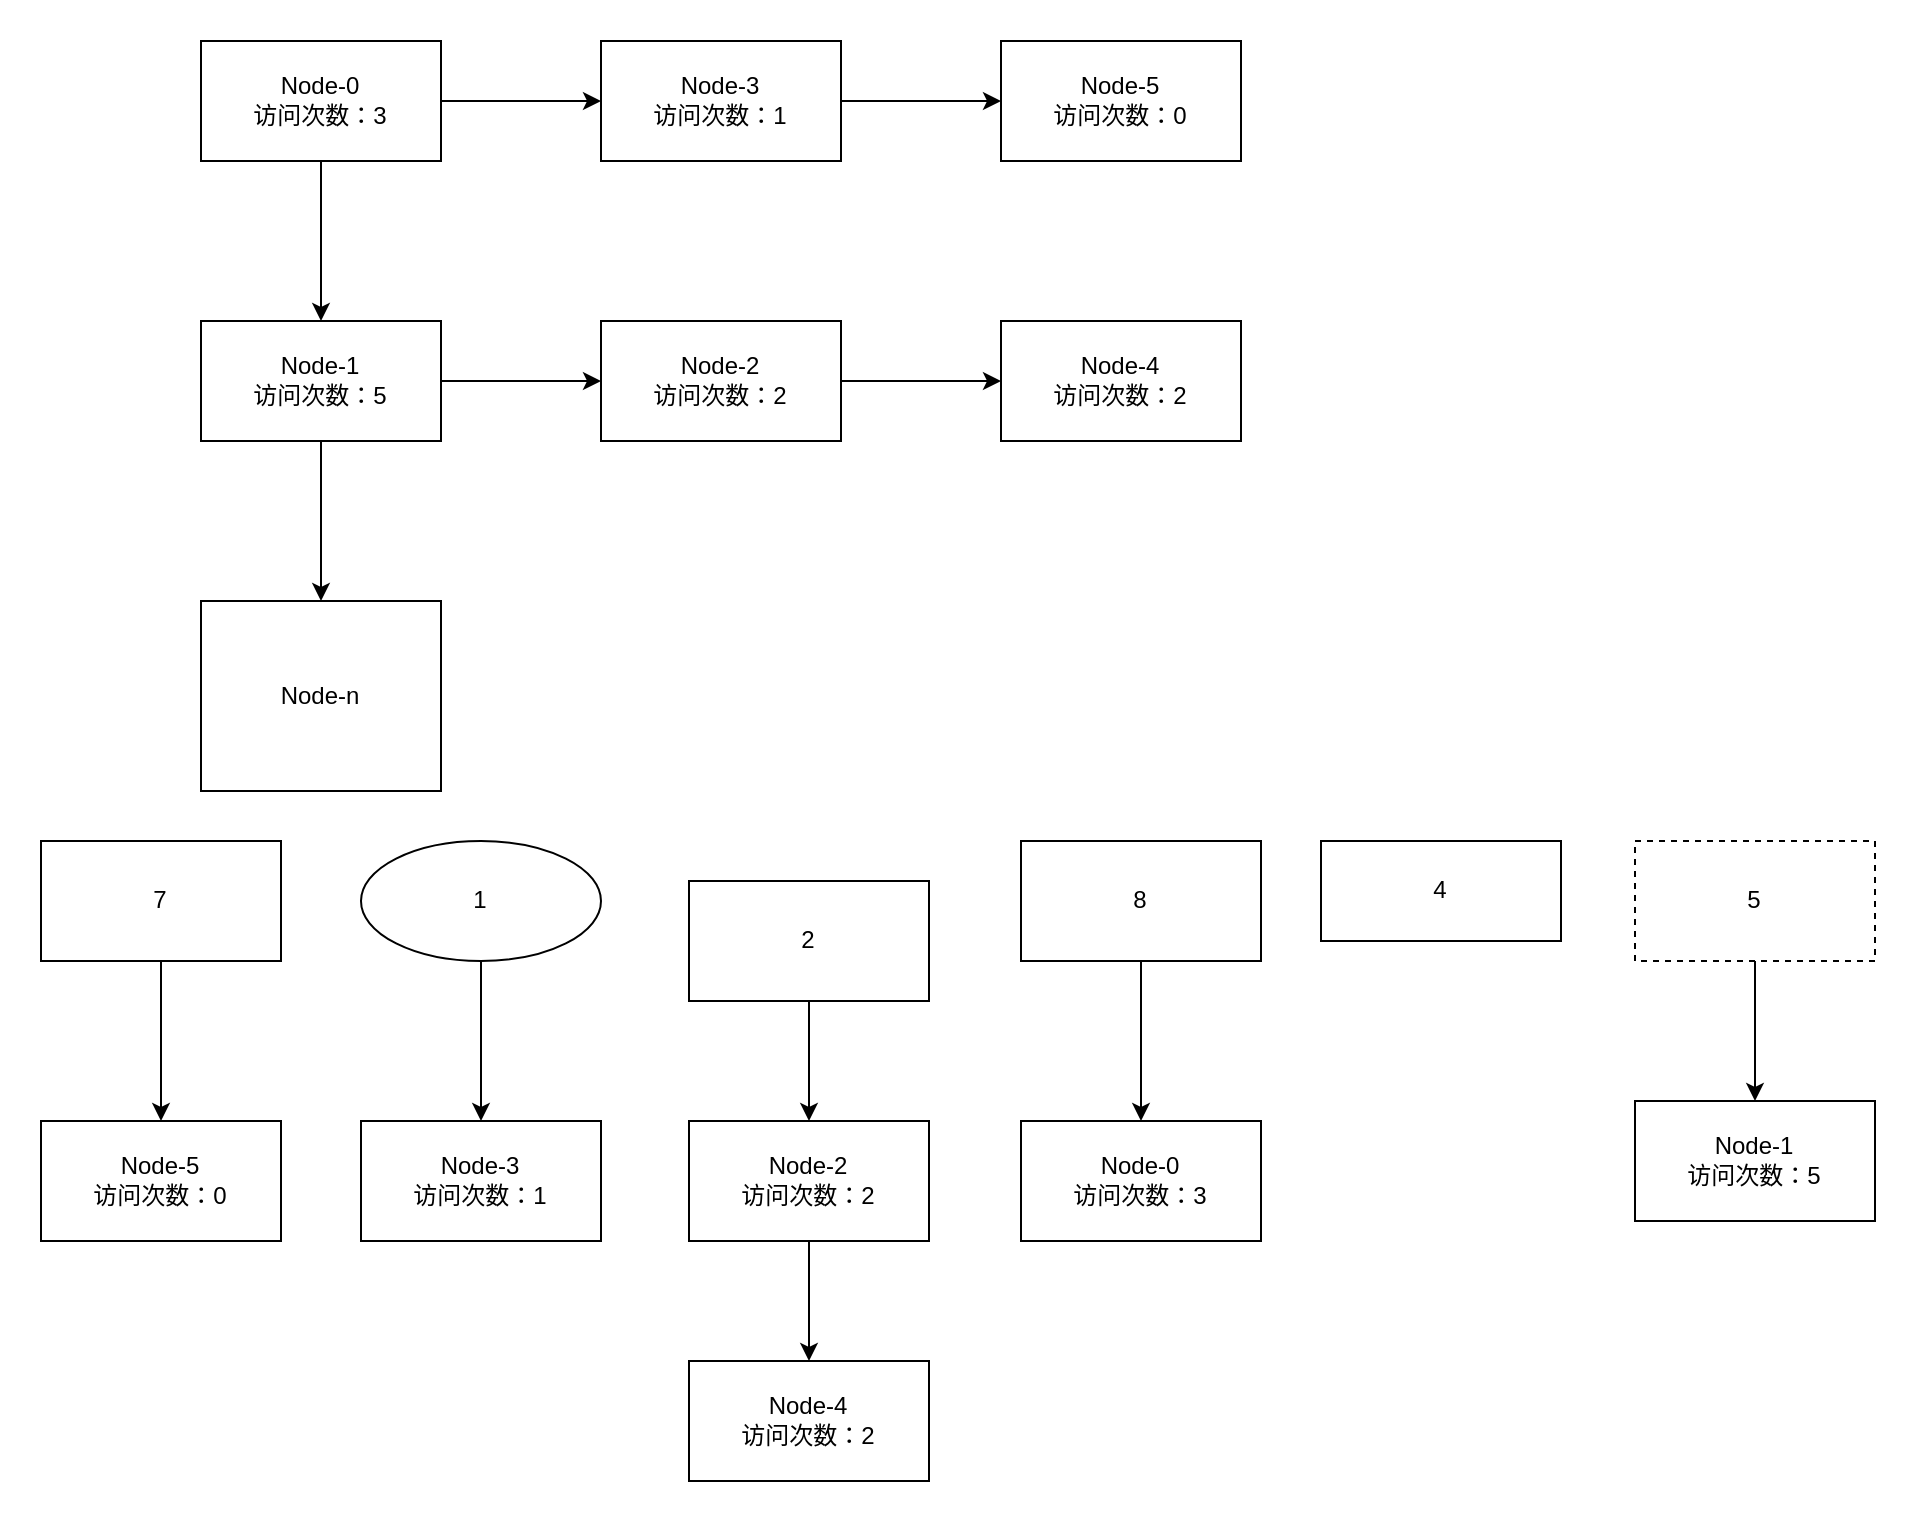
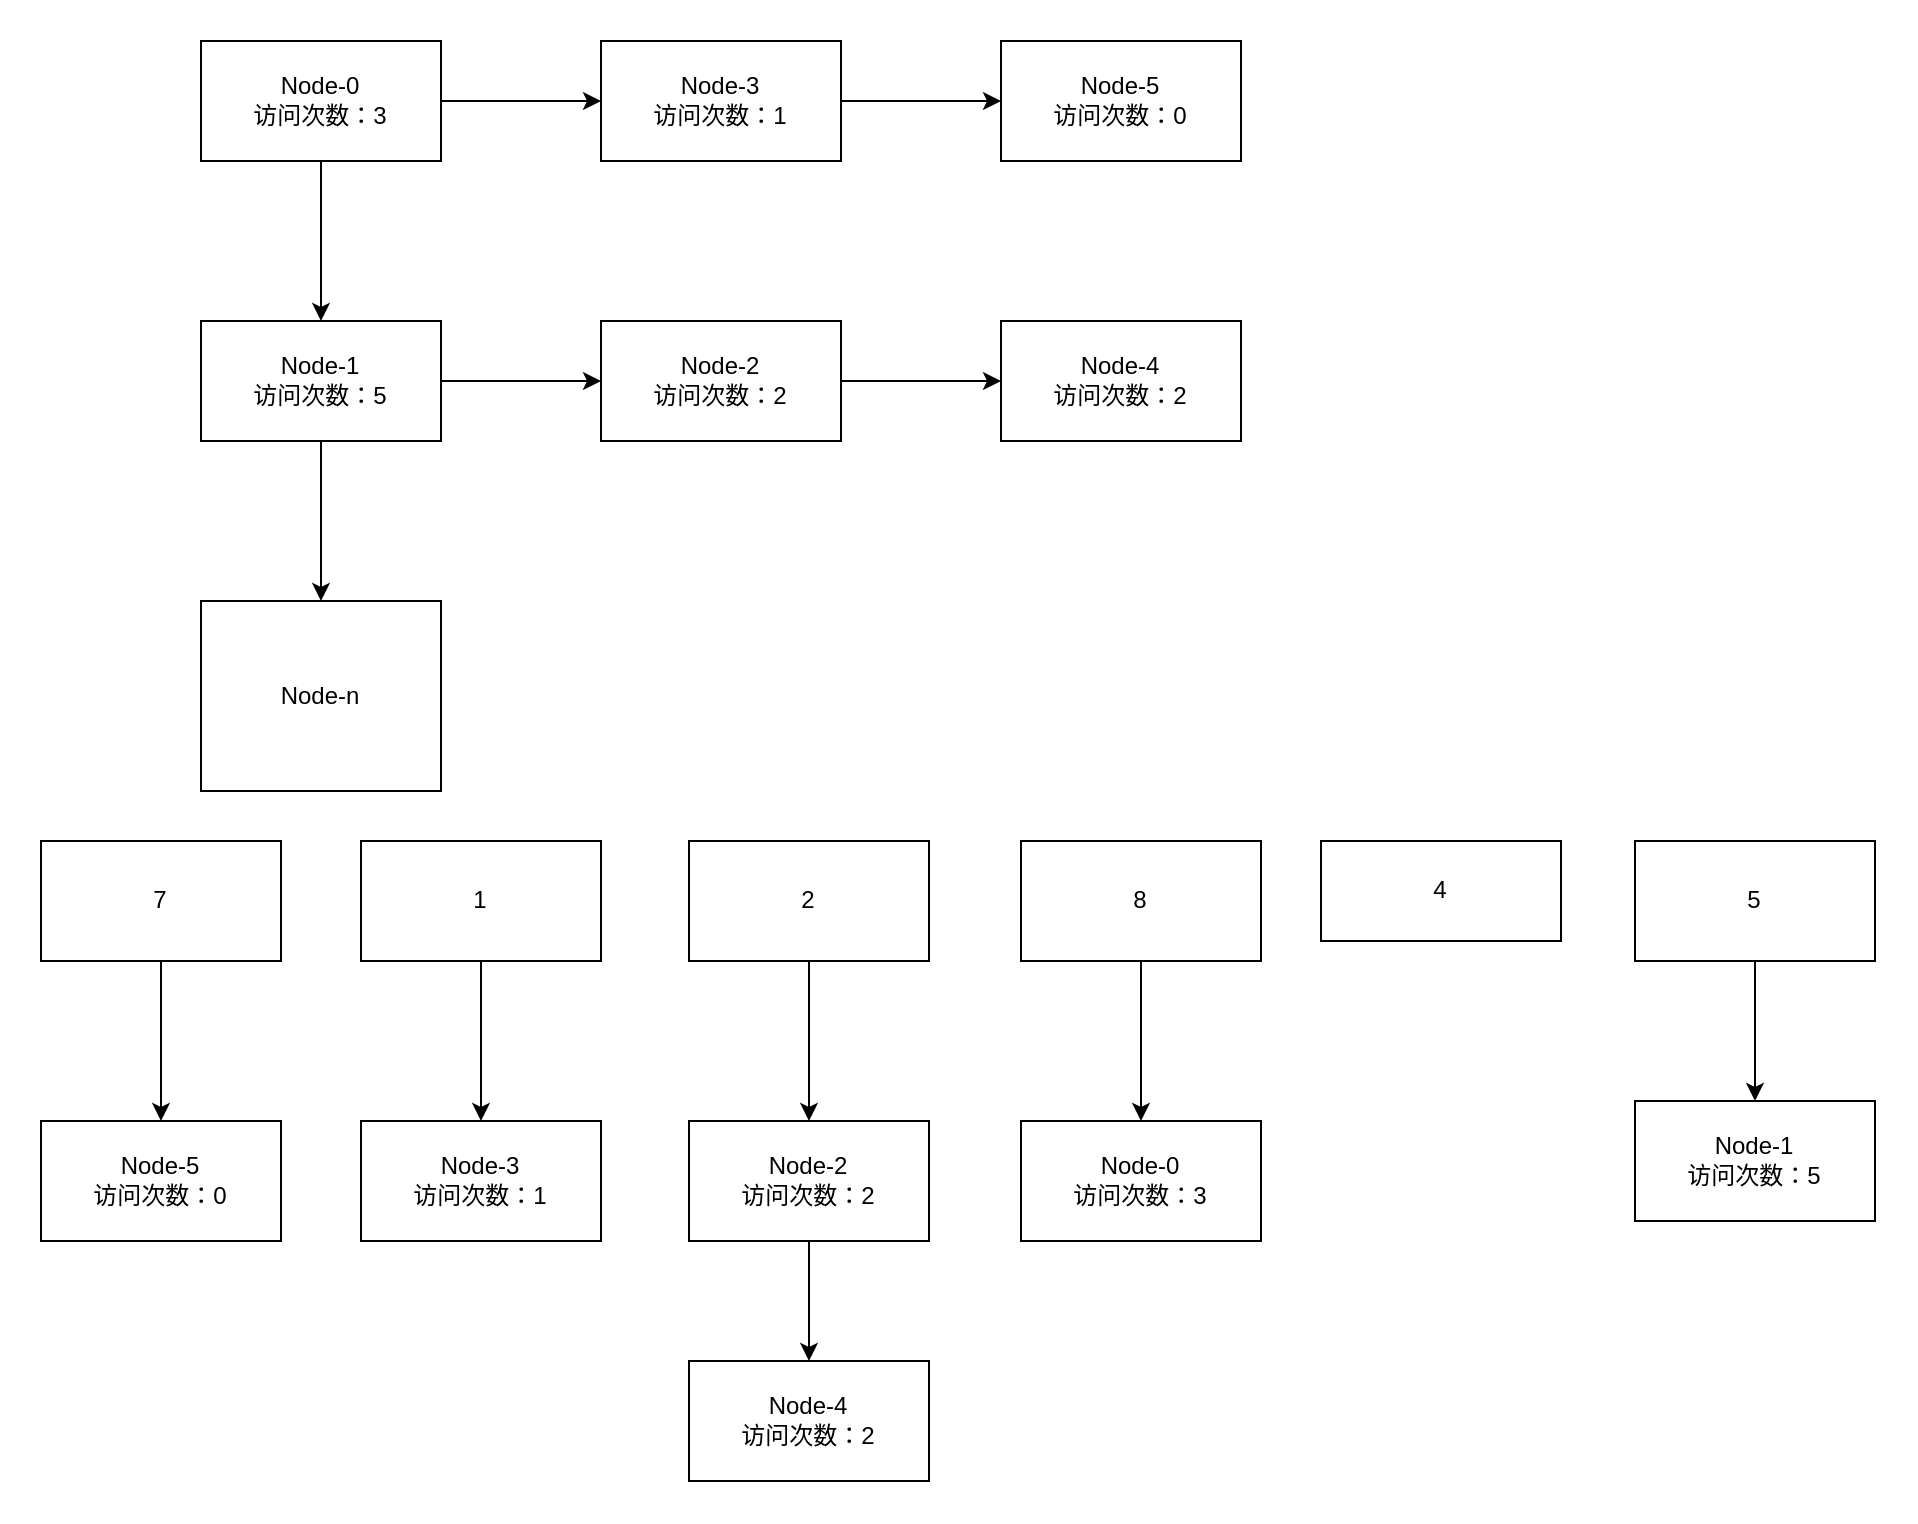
  <mxCell id="0" />
  <mxCell id="1" parent="0" />
  <mxCell id="2" value="" style="edgeStyle=orthogonalEdgeStyle;rounded=0;orthogonalLoop=1;jettySize=auto;html=1;" parent="1" source="4" target="7" edge="1"><mxGeometry relative="1" as="geometry" /></mxCell>
  <mxCell id="3" value="" style="edgeStyle=orthogonalEdgeStyle;rounded=0;orthogonalLoop=1;jettySize=auto;html=1;" parent="1" source="4" target="10" edge="1"><mxGeometry relative="1" as="geometry" /></mxCell>
  <mxCell id="4" value="Node-0&lt;br&gt;访问次数：3" style="rounded=0;whiteSpace=wrap;html=1;" parent="1" vertex="1"><mxGeometry x="100" y="20" width="120" height="60" as="geometry" /></mxCell>
  <mxCell id="5" value="" style="edgeStyle=orthogonalEdgeStyle;rounded=0;orthogonalLoop=1;jettySize=auto;html=1;" parent="1" source="7" target="8" edge="1"><mxGeometry relative="1" as="geometry" /></mxCell>
  <mxCell id="6" value="" style="edgeStyle=orthogonalEdgeStyle;rounded=0;orthogonalLoop=1;jettySize=auto;html=1;" parent="1" source="7" target="12" edge="1"><mxGeometry relative="1" as="geometry" /></mxCell>
  <mxCell id="7" value="Node-1&lt;br&gt;访问次数：5" style="rounded=0;whiteSpace=wrap;html=1;" parent="1" vertex="1"><mxGeometry x="100" y="160" width="120" height="60" as="geometry" /></mxCell>
  <mxCell id="8" value="Node-n" style="rounded=0;whiteSpace=wrap;html=1;" parent="1" vertex="1"><mxGeometry x="100" y="300" width="120" height="95" as="geometry" /></mxCell>
  <mxCell id="9" value="" style="edgeStyle=orthogonalEdgeStyle;rounded=0;orthogonalLoop=1;jettySize=auto;html=1;" edge="1" parent="1" source="10" target="31"><mxGeometry relative="1" as="geometry" /></mxCell>
  <mxCell id="10" value="Node-3&lt;br&gt;访问次数：1" style="rounded=0;whiteSpace=wrap;html=1;" parent="1" vertex="1"><mxGeometry x="300" y="20" width="120" height="60" as="geometry" /></mxCell>
  <mxCell id="11" value="" style="edgeStyle=orthogonalEdgeStyle;rounded=0;orthogonalLoop=1;jettySize=auto;html=1;" parent="1" source="12" target="13" edge="1"><mxGeometry relative="1" as="geometry" /></mxCell>
  <mxCell id="12" value="Node-2&lt;br&gt;访问次数：2" style="rounded=0;whiteSpace=wrap;html=1;" parent="1" vertex="1"><mxGeometry x="300" y="160" width="120" height="60" as="geometry" /></mxCell>
  <mxCell id="13" value="Node-4&lt;br&gt;访问次数：2" style="rounded=0;whiteSpace=wrap;html=1;" parent="1" vertex="1"><mxGeometry x="500" y="160" width="120" height="60" as="geometry" /></mxCell>
  <mxCell id="14" value="" style="edgeStyle=orthogonalEdgeStyle;rounded=0;orthogonalLoop=1;jettySize=auto;html=1;" edge="1" parent="1" source="15" target="32"><mxGeometry relative="1" as="geometry" /></mxCell>
  <mxCell id="15" value="7" style="rounded=0;whiteSpace=wrap;html=1;" parent="1" vertex="1"><mxGeometry x="20" y="420" width="120" height="60" as="geometry" /></mxCell>
  <mxCell id="16" value="" style="edgeStyle=orthogonalEdgeStyle;rounded=0;orthogonalLoop=1;jettySize=auto;html=1;" parent="1" source="17" target="29" edge="1"><mxGeometry relative="1" as="geometry" /></mxCell>
  <mxCell id="17" value="8" style="rounded=0;whiteSpace=wrap;html=1;" parent="1" vertex="1"><mxGeometry x="510" y="420" width="120" height="60" as="geometry" /></mxCell>
  <mxCell id="18" value="" style="edgeStyle=orthogonalEdgeStyle;rounded=0;orthogonalLoop=1;jettySize=auto;html=1;" parent="1" source="19" target="25" edge="1"><mxGeometry relative="1" as="geometry" /></mxCell>
- <mxCell id="19" value="1" style="ellipse;whiteSpace=wrap;html=1;" parent="1" vertex="1"><mxGeometry x="180" y="420" width="120" height="60" as="geometry" /></mxCell>
+ <mxCell id="19" value="1" style="rounded=0;whiteSpace=wrap;html=1;" parent="1" vertex="1"><mxGeometry x="180" y="420" width="120" height="60" as="geometry" /></mxCell>
  <mxCell id="20" value="" style="edgeStyle=orthogonalEdgeStyle;rounded=0;orthogonalLoop=1;jettySize=auto;html=1;" parent="1" source="21" target="27" edge="1"><mxGeometry relative="1" as="geometry" /></mxCell>
- <mxCell id="21" value="2" style="rounded=0;whiteSpace=wrap;html=1;" parent="1" vertex="1"><mxGeometry x="344" y="440" width="120" height="60" as="geometry" /></mxCell>
+ <mxCell id="21" value="2" style="rounded=0;whiteSpace=wrap;html=1;" parent="1" vertex="1"><mxGeometry x="344" y="420" width="120" height="60" as="geometry" /></mxCell>
  <mxCell id="22" value="4" style="rounded=0;whiteSpace=wrap;html=1;" parent="1" vertex="1"><mxGeometry x="660" y="420" width="120" height="50" as="geometry" /></mxCell>
  <mxCell id="23" value="" style="edgeStyle=orthogonalEdgeStyle;rounded=0;orthogonalLoop=1;jettySize=auto;html=1;" parent="1" source="24" target="30" edge="1"><mxGeometry relative="1" as="geometry" /></mxCell>
- <mxCell id="24" value="5" style="rounded=0;whiteSpace=wrap;html=1;dashed=1;" parent="1" vertex="1"><mxGeometry x="817" y="420" width="120" height="60" as="geometry" /></mxCell>
+ <mxCell id="24" value="5" style="rounded=0;whiteSpace=wrap;html=1;" parent="1" vertex="1"><mxGeometry x="817" y="420" width="120" height="60" as="geometry" /></mxCell>
  <mxCell id="25" value="Node-3&lt;br&gt;访问次数：1" style="rounded=0;whiteSpace=wrap;html=1;" parent="1" vertex="1"><mxGeometry x="180" y="560" width="120" height="60" as="geometry" /></mxCell>
  <mxCell id="26" value="" style="edgeStyle=orthogonalEdgeStyle;rounded=0;orthogonalLoop=1;jettySize=auto;html=1;" parent="1" source="27" target="28" edge="1"><mxGeometry relative="1" as="geometry" /></mxCell>
  <mxCell id="27" value="Node-2&lt;br&gt;访问次数：2" style="rounded=0;whiteSpace=wrap;html=1;" parent="1" vertex="1"><mxGeometry x="344" y="560" width="120" height="60" as="geometry" /></mxCell>
  <mxCell id="28" value="Node-4&lt;br&gt;访问次数：2" style="rounded=0;whiteSpace=wrap;html=1;" parent="1" vertex="1"><mxGeometry x="344" y="680" width="120" height="60" as="geometry" /></mxCell>
  <mxCell id="29" value="Node-0&lt;br&gt;访问次数：3" style="rounded=0;whiteSpace=wrap;html=1;" parent="1" vertex="1"><mxGeometry x="510" y="560" width="120" height="60" as="geometry" /></mxCell>
  <mxCell id="30" value="Node-1&lt;br&gt;访问次数：5" style="rounded=0;whiteSpace=wrap;html=1;" parent="1" vertex="1"><mxGeometry x="817" y="550" width="120" height="60" as="geometry" /></mxCell>
  <mxCell id="31" value="Node-5&lt;br&gt;访问次数：0" style="rounded=0;whiteSpace=wrap;html=1;" vertex="1" parent="1"><mxGeometry x="500" y="20" width="120" height="60" as="geometry" /></mxCell>
  <mxCell id="32" value="Node-5&lt;br&gt;访问次数：0" style="rounded=0;whiteSpace=wrap;html=1;" vertex="1" parent="1"><mxGeometry x="20" y="560" width="120" height="60" as="geometry" /></mxCell>
